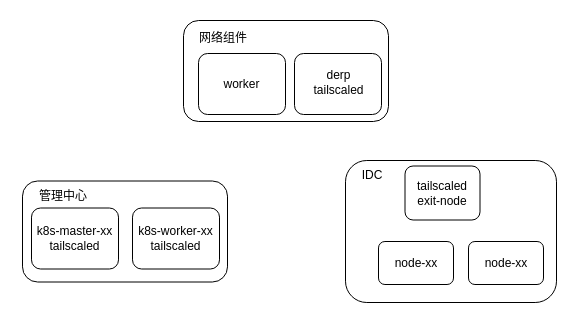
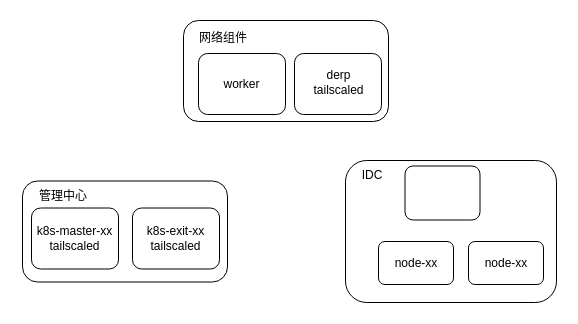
  <mxCell id="0" />
  <mxCell id="1" parent="0" />
  <mxCell id="2" value="" style="rounded=1;whiteSpace=wrap;html=1;" vertex="1" parent="1"><mxGeometry x="22" y="180.5" width="205" height="101" as="geometry" /></mxCell>
  <mxCell id="3" value="管理中心" style="text;html=1;align=center;verticalAlign=middle;whiteSpace=wrap;rounded=0;" vertex="1" parent="1"><mxGeometry x="33" y="180.5" width="60" height="30" as="geometry" /></mxCell>
  <mxCell id="4" value="" style="rounded=1;whiteSpace=wrap;html=1;" vertex="1" parent="1"><mxGeometry x="31" y="207.5" width="87" height="61" as="geometry" /></mxCell>
  <mxCell id="5" value="k8s-master-xx&lt;div&gt;tailscaled&lt;/div&gt;" style="text;html=1;align=center;verticalAlign=middle;whiteSpace=wrap;rounded=0;" vertex="1" parent="1"><mxGeometry x="20" y="223" width="109" height="30" as="geometry" /></mxCell>
  <mxCell id="6" value="" style="rounded=1;whiteSpace=wrap;html=1;" vertex="1" parent="1"><mxGeometry x="132" y="207.5" width="87" height="61" as="geometry" /></mxCell>
- <mxCell id="7" value="k8s-worker-xx&lt;div&gt;tailscaled&lt;/div&gt;" style="text;html=1;align=center;verticalAlign=middle;whiteSpace=wrap;rounded=0;" vertex="1" parent="1"><mxGeometry x="121" y="223" width="109" height="30" as="geometry" /></mxCell>
+ <mxCell id="7" value="k8s-exit-xx&lt;div&gt;tailscaled&lt;/div&gt;" style="text;html=1;align=center;verticalAlign=middle;whiteSpace=wrap;rounded=0;" vertex="1" parent="1"><mxGeometry x="121" y="223" width="109" height="30" as="geometry" /></mxCell>
  <mxCell id="8" value="" style="rounded=1;whiteSpace=wrap;html=1;" vertex="1" parent="1"><mxGeometry x="345" y="160" width="211" height="142" as="geometry" /></mxCell>
  <mxCell id="9" value="IDC" style="text;html=1;align=center;verticalAlign=middle;whiteSpace=wrap;rounded=0;" vertex="1" parent="1"><mxGeometry x="342" y="160" width="60" height="30" as="geometry" /></mxCell>
  <mxCell id="10" value="" style="rounded=1;whiteSpace=wrap;html=1;" vertex="1" parent="1"><mxGeometry x="468" y="241" width="75" height="43" as="geometry" /></mxCell>
  <mxCell id="11" value="" style="rounded=1;whiteSpace=wrap;html=1;" vertex="1" parent="1"><mxGeometry x="404.5" y="165.5" width="75" height="54" as="geometry" /></mxCell>
- <mxCell id="12" value="tailscaled&lt;div&gt;exit-node&lt;/div&gt;" style="text;html=1;align=center;verticalAlign=middle;whiteSpace=wrap;rounded=0;" vertex="1" parent="1"><mxGeometry x="412" y="177.5" width="60" height="30" as="geometry" /></mxCell>
  <mxCell id="13" value="node-xx" style="text;html=1;align=center;verticalAlign=middle;whiteSpace=wrap;rounded=0;" vertex="1" parent="1"><mxGeometry x="475.5" y="247.5" width="60" height="30" as="geometry" /></mxCell>
  <mxCell id="14" value="" style="rounded=1;whiteSpace=wrap;html=1;" vertex="1" parent="1"><mxGeometry x="183" y="20" width="205" height="101" as="geometry" /></mxCell>
  <mxCell id="15" value="网络组件" style="text;html=1;align=center;verticalAlign=middle;whiteSpace=wrap;rounded=0;" vertex="1" parent="1"><mxGeometry x="193" y="23" width="60" height="30" as="geometry" /></mxCell>
  <mxCell id="16" value="worker" style="rounded=1;whiteSpace=wrap;html=1;" vertex="1" parent="1"><mxGeometry x="198" y="53" width="87" height="61" as="geometry" /></mxCell>
  <mxCell id="17" value="" style="rounded=1;whiteSpace=wrap;html=1;" vertex="1" parent="1"><mxGeometry x="294" y="53" width="87" height="61" as="geometry" /></mxCell>
  <mxCell id="18" value="derp&lt;div&gt;tailscaled&lt;/div&gt;" style="text;html=1;align=center;verticalAlign=middle;resizable=0;points=[];autosize=1;strokeColor=none;fillColor=none;" vertex="1" parent="1"><mxGeometry x="303.5" y="61" width="68" height="41" as="geometry" /></mxCell>
  <mxCell id="19" value="" style="rounded=1;whiteSpace=wrap;html=1;" vertex="1" parent="1"><mxGeometry x="378" y="241" width="75" height="43" as="geometry" /></mxCell>
  <mxCell id="20" value="node-xx" style="text;html=1;align=center;verticalAlign=middle;whiteSpace=wrap;rounded=0;" vertex="1" parent="1"><mxGeometry x="385.5" y="247.5" width="60" height="30" as="geometry" /></mxCell>
